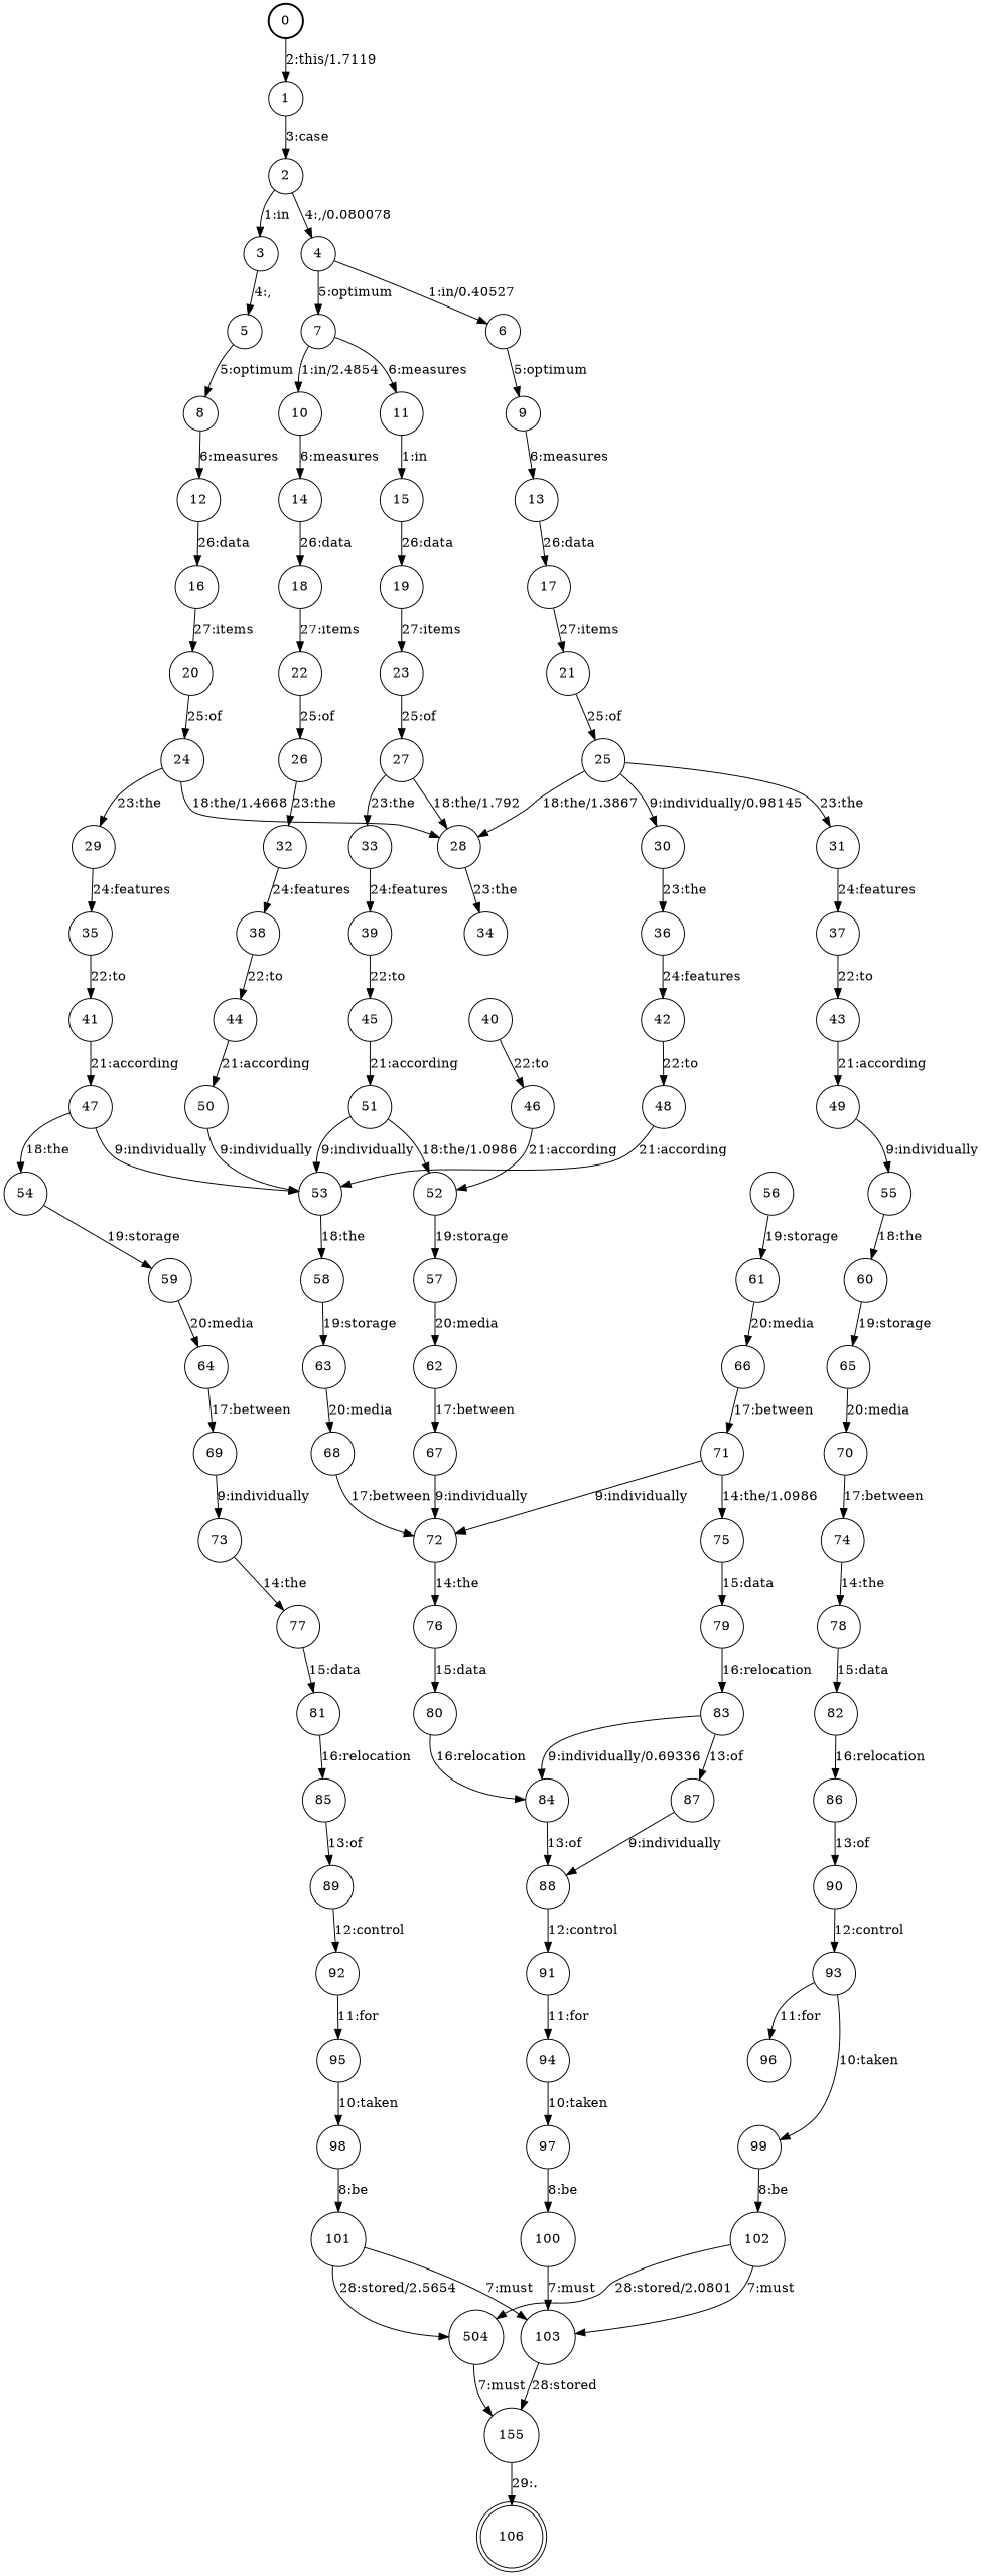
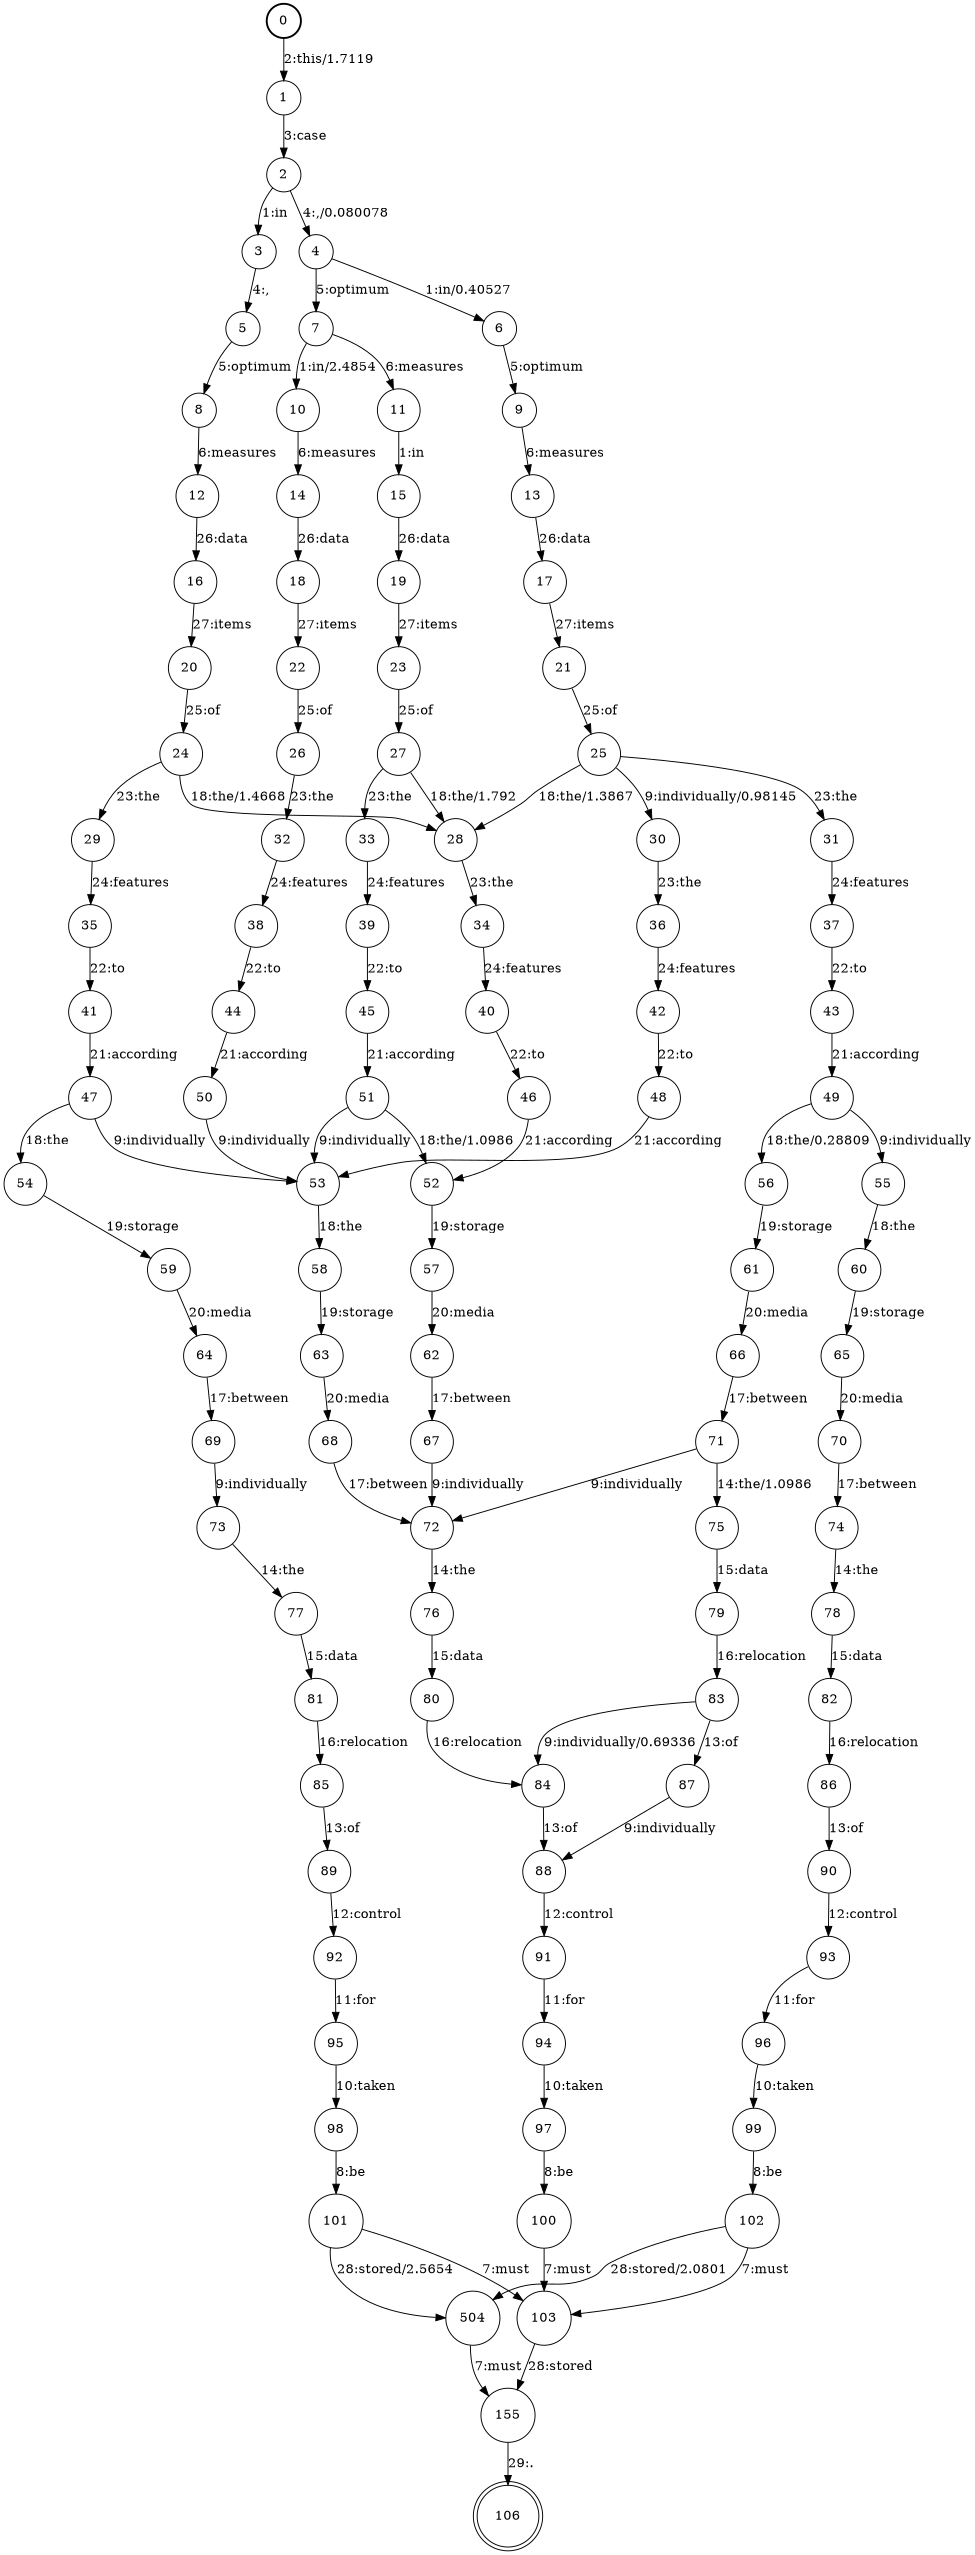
  digraph {
    nodesep=0.25
    rankdir=TB
    ranksep=0.4
    node [fontsize=14 shape=circle style=solid]
    edge [fontsize=14]
    n1 [label=0 style=bold]
    n2 [label=1]
    n3 [label=2]
    n4 [label=3]
    n5 [label=4]
    n6 [label=5]
    n7 [label=6]
    n8 [label=7]
    n9 [label=8]
    n10 [label=9]
    n11 [label=10]
    n12 [label=11]
    n13 [label=12]
    n14 [label=13]
    n15 [label=14]
    n16 [label=15]
    n17 [label=16]
    n18 [label=17]
    n19 [label=18]
    n20 [label=19]
    n21 [label=20]
    n22 [label=21]
    n23 [label=22]
    n24 [label=23]
    n25 [label=24]
    n26 [label=25]
    n27 [label=26]
    n28 [label=27]
    n29 [label=28]
    n30 [label=29]
    n31 [label=30]
    n32 [label=31]
    n33 [label=32]
    n34 [label=33]
    n35 [label=34]
    n36 [label=35]
    n37 [label=36]
    n38 [label=37]
    n39 [label=38]
    n40 [label=39]
    n41 [label=40]
    n42 [label=41]
    n43 [label=42]
    n44 [label=43]
    n45 [label=44]
    n46 [label=45]
    n47 [label=46]
    n48 [label=47]
    n49 [label=48]
    n50 [label=49]
    n51 [label=50]
    n52 [label=51]
    n53 [label=52]
    n54 [label=53]
    n55 [label=54]
    n56 [label=55]
    n57 [label=56]
    n58 [label=57]
    n59 [label=58]
    n60 [label=59]
    n61 [label=60]
    n62 [label=61]
    n63 [label=62]
    n64 [label=63]
    n65 [label=64]
    n66 [label=65]
    n67 [label=66]
    n68 [label=67]
    n69 [label=68]
    n70 [label=69]
    n71 [label=70]
    n72 [label=71]
    n73 [label=72]
    n74 [label=73]
    n75 [label=74]
    n76 [label=75]
    n77 [label=76]
    n78 [label=77]
    n79 [label=78]
    n80 [label=79]
    n81 [label=80]
    n82 [label=81]
    n83 [label=82]
    n84 [label=83]
    n85 [label=84]
    n86 [label=85]
    n87 [label=86]
    n88 [label=87]
    n89 [label=88]
    n90 [label=89]
    n91 [label=90]
    n92 [label=91]
    n93 [label=92]
    n94 [label=93]
    n95 [label=94]
    n96 [label=95]
    n97 [label=96]
    n98 [label=97]
    n99 [label=98]
    n100 [label=99]
    n101 [label=100]
    n102 [label=101]
    n103 [label=102]
    n104 [label=103]
    n105 [label=504]
    n106 [label=155]
    n107 [label=106 shape=doublecircle]
    n1 -> n2 [label="2:this/1.7119"]
    n2 -> n3 [label="3:case"]
    n3 -> n4 [label="1:in"]
    n3 -> n5 [label="4:,/0.080078"]
    n4 -> n6 [label="4:,"]
    n5 -> n7 [label="1:in/0.40527"]
    n5 -> n8 [label="5:optimum"]
    n6 -> n9 [label="5:optimum"]
    n7 -> n10 [label="5:optimum"]
    n8 -> n11 [label="1:in/2.4854"]
    n8 -> n12 [label="6:measures"]
    n9 -> n13 [label="6:measures"]
    n10 -> n14 [label="6:measures"]
    n11 -> n15 [label="6:measures"]
    n12 -> n16 [label="1:in"]
    n13 -> n17 [label="26:data"]
    n14 -> n18 [label="26:data"]
    n15 -> n19 [label="26:data"]
    n16 -> n20 [label="26:data"]
    n17 -> n21 [label="27:items"]
    n18 -> n22 [label="27:items"]
    n19 -> n23 [label="27:items"]
    n20 -> n24 [label="27:items"]
    n21 -> n25 [label="25:of"]
    n22 -> n26 [label="25:of"]
    n23 -> n27 [label="25:of"]
    n24 -> n28 [label="25:of"]
    n25 -> n29 [label="18:the/1.4668"]
    n25 -> n30 [label="23:the"]
    n26 -> n29 [label="18:the/1.3867"]
    n26 -> n31 [label="9:individually/0.98145"]
    n26 -> n32 [label="23:the"]
    n27 -> n33 [label="23:the"]
    n28 -> n29 [label="18:the/1.792"]
    n28 -> n34 [label="23:the"]
    n29 -> n35 [label="23:the"]
    n30 -> n36 [label="24:features"]
    n31 -> n37 [label="23:the"]
    n32 -> n38 [label="24:features"]
    n33 -> n39 [label="24:features"]
    n34 -> n40 [label="24:features"]
+   n35 -> n41 [label="24:features"]
    n36 -> n42 [label="22:to"]
    n37 -> n43 [label="24:features"]
    n38 -> n44 [label="22:to"]
    n39 -> n45 [label="22:to"]
    n40 -> n46 [label="22:to"]
    n41 -> n47 [label="22:to"]
    n42 -> n48 [label="21:according"]
    n43 -> n49 [label="22:to"]
    n44 -> n50 [label="21:according"]
    n45 -> n51 [label="21:according"]
    n46 -> n52 [label="21:according"]
    n47 -> n53 [label="21:according"]
    n48 -> n54 [label="9:individually"]
    n48 -> n55 [label="18:the"]
    n49 -> n54 [label="21:according"]
    n50 -> n56 [label="9:individually"]
+   n50 -> n57 [label="18:the/0.28809"]
    n51 -> n54 [label="9:individually"]
    n52 -> n53 [label="18:the/1.0986"]
    n52 -> n54 [label="9:individually"]
    n53 -> n58 [label="19:storage"]
    n54 -> n59 [label="18:the"]
    n55 -> n60 [label="19:storage"]
    n56 -> n61 [label="18:the"]
    n57 -> n62 [label="19:storage"]
    n58 -> n63 [label="20:media"]
    n59 -> n64 [label="19:storage"]
    n60 -> n65 [label="20:media"]
    n61 -> n66 [label="19:storage"]
    n62 -> n67 [label="20:media"]
    n63 -> n68 [label="17:between"]
    n64 -> n69 [label="20:media"]
    n65 -> n70 [label="17:between"]
    n66 -> n71 [label="20:media"]
    n67 -> n72 [label="17:between"]
    n68 -> n73 [label="9:individually"]
    n69 -> n73 [label="17:between"]
    n70 -> n74 [label="9:individually"]
    n71 -> n75 [label="17:between"]
    n72 -> n73 [label="9:individually"]
    n72 -> n76 [label="14:the/1.0986"]
    n73 -> n77 [label="14:the"]
    n74 -> n78 [label="14:the"]
    n75 -> n79 [label="14:the"]
    n76 -> n80 [label="15:data"]
    n77 -> n81 [label="15:data"]
    n78 -> n82 [label="15:data"]
    n79 -> n83 [label="15:data"]
    n80 -> n84 [label="16:relocation"]
    n81 -> n85 [label="16:relocation"]
    n82 -> n86 [label="16:relocation"]
    n83 -> n87 [label="16:relocation"]
    n84 -> n85 [label="9:individually/0.69336"]
    n84 -> n88 [label="13:of"]
    n85 -> n89 [label="13:of"]
    n86 -> n90 [label="13:of"]
    n87 -> n91 [label="13:of"]
    n88 -> n89 [label="9:individually"]
    n89 -> n92 [label="12:control"]
    n90 -> n93 [label="12:control"]
    n91 -> n94 [label="12:control"]
    n92 -> n95 [label="11:for"]
    n93 -> n96 [label="11:for"]
    n94 -> n97 [label="11:for"]
    n95 -> n98 [label="10:taken"]
    n96 -> n99 [label="10:taken"]
-   n94 -> n100 [label="10:taken"]
+   n97 -> n100 [label="10:taken"]
    n98 -> n101 [label="8:be"]
    n99 -> n102 [label="8:be"]
    n100 -> n103 [label="8:be"]
    n101 -> n104 [label="7:must"]
    n102 -> n104 [label="7:must"]
    n102 -> n105 [label="28:stored/2.5654"]
    n103 -> n104 [label="7:must"]
    n103 -> n105 [label="28:stored/2.0801"]
    n104 -> n106 [label="28:stored"]
    n105 -> n106 [label="7:must"]
    n106 -> n107 [label="29:."]
  }
